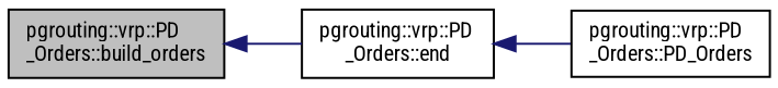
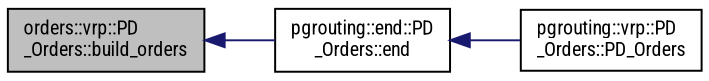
  digraph {
    fontname="Roboto Condensed"
    rankdir=LR
    node [color=black fillcolor=white fontname="Roboto Condensed" fontsize=10 shape=record style=filled]
    edge [color=midnightblue dir=back fontname="Roboto Condensed" fontsize=10 labelfontname=Helvetica labelfontsize=10 style=solid]
-   n1 [fillcolor=grey75 fontcolor=black height=0.2 label="pgrouting::vrp::PD\l_Orders::build_orders" width=0.4]
-   n2 [height=0.2 label="pgrouting::vrp::PD\l_Orders::end" width=0.4]
+   n1 [fillcolor=grey75 fontcolor=black height=0.2 label="orders::vrp::PD\l_Orders::build_orders" width=0.4]
+   n2 [height=0.2 label="pgrouting::end::PD\l_Orders::end" width=0.4]
    n3 [height=0.2 label="pgrouting::vrp::PD\l_Orders::PD_Orders" width=0.4]
    n1 -> n2
    n2 -> n3
  }
